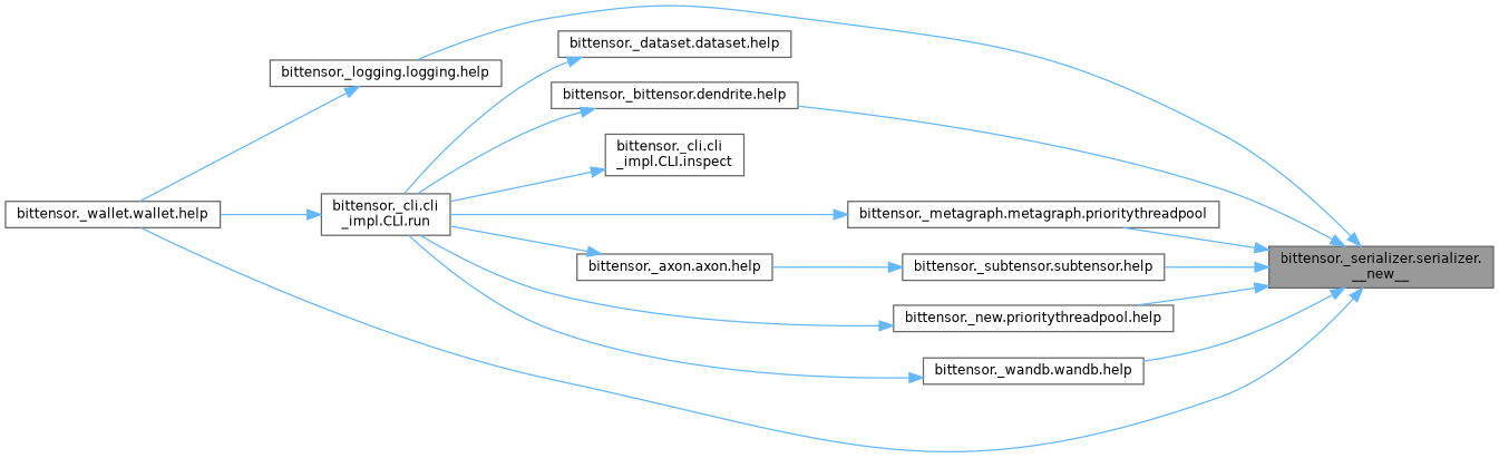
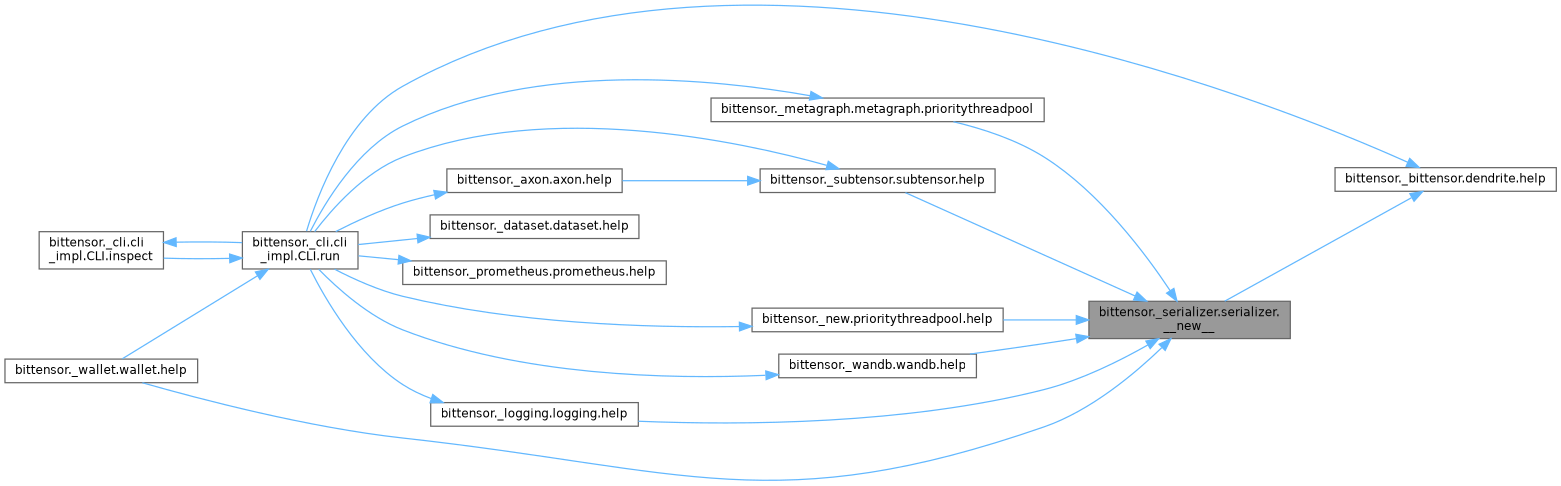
  digraph {
    rankdir=RL
    node [color=grey40 fillcolor=white fontname=Helvetica fontsize=10 shape=box style=filled]
    edge [color=steelblue1 dir=back fontname=Helvetica fontsize=10 labelfontname=Helvetica labelfontsize=10 style=solid]
    n1 [color=gray40 fillcolor=grey60 fontcolor=black height=0.2 label="bittensor._serializer.serializer.\l__new__" width=0.4]
    n2 [height=0.2 label="bittensor._bittensor.dendrite.help" width=0.4]
    n3 [height=0.2 label="bittensor._logging.logging.help" width=0.4]
    n4 [height=0.2 label="bittensor._metagraph.metagraph.prioritythreadpool" width=0.4]
    n5 [height=0.2 label="bittensor._subtensor.subtensor.help" width=0.4]
    n6 [height=0.2 label="bittensor._new.prioritythreadpool.help" width=0.4]
    n7 [height=0.2 label="bittensor._wallet.wallet.help" width=0.4]
    n8 [height=0.2 label="bittensor._wandb.wandb.help" width=0.4]
    n9 [height=0.2 label="bittensor._axon.axon.help" width=0.4]
    n10 [height=0.2 label="bittensor._cli.cli\l_impl.CLI.run" width=0.4]
    n11 [height=0.2 label="bittensor._dataset.dataset.help" width=0.4]
+   n12 [height=0.2 label="bittensor._prometheus.prometheus.help" width=0.4]
    n13 [height=0.2 label="bittensor._cli.cli\l_impl.CLI.inspect" width=0.4]
-   n1 -> n2
+   n2 -> n1
    n1 -> n3
    n1 -> n4
    n1 -> n5
    n1 -> n6
    n1 -> n7
    n1 -> n8
    n2 -> n10
-   n3 -> n7
+   n3 -> n10
    n4 -> n10
    n5 -> n9
+   n5 -> n10
    n6 -> n10
    n8 -> n10
    n9 -> n10
    n10 -> n7
+   n10 -> n13
    n11 -> n10
+   n12 -> n10
    n13 -> n10
  }
